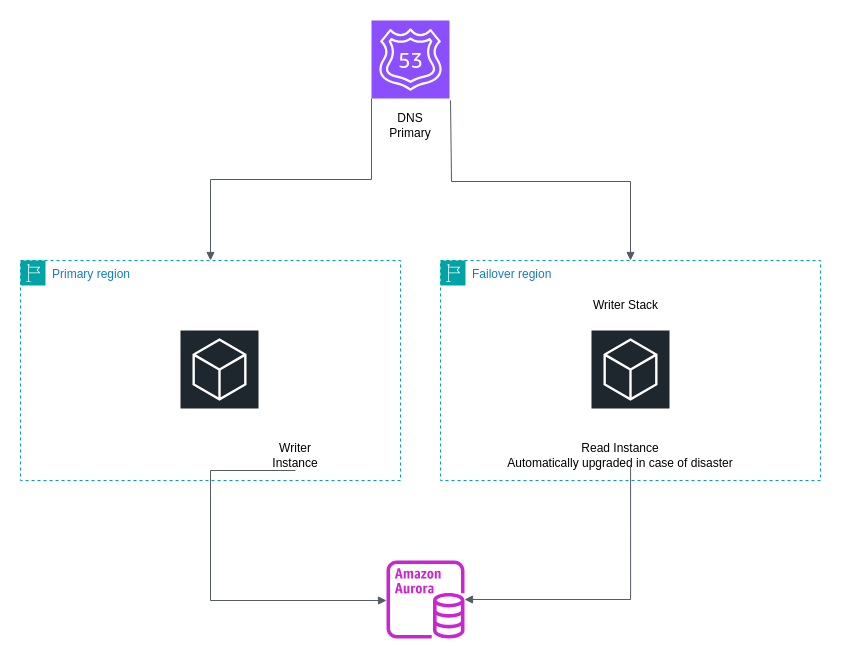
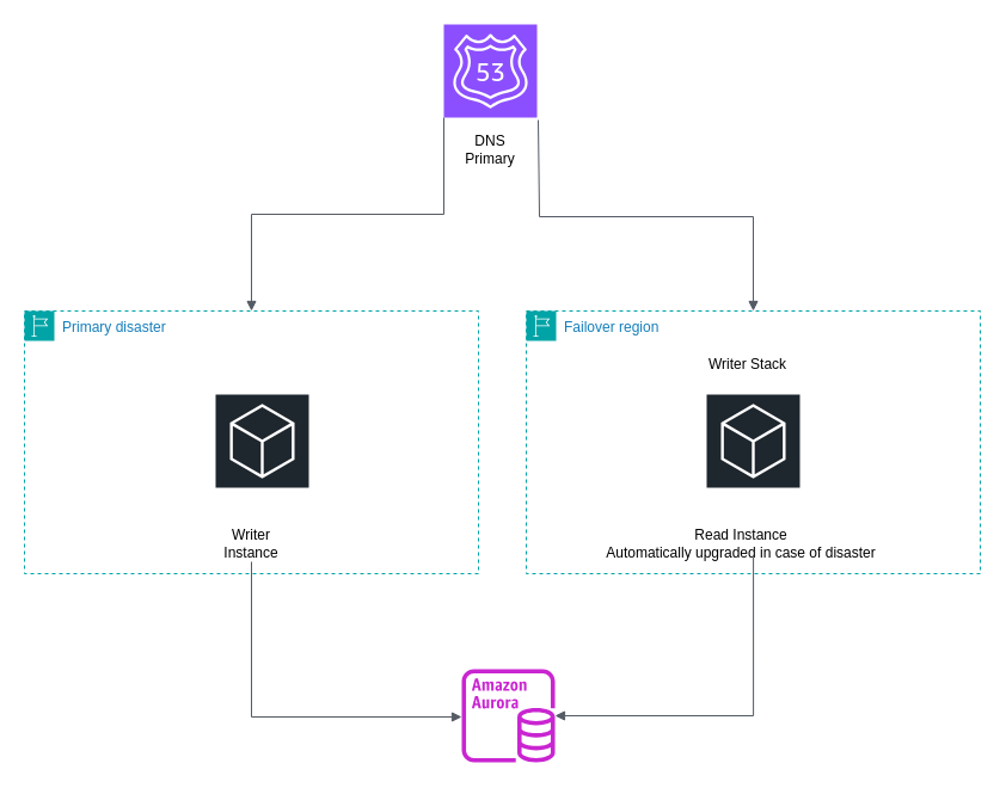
  <mxCell id="0" />
  <mxCell id="1" parent="0" />
  <mxCell id="2" value="" style="sketch=0;outlineConnect=0;fontColor=#232F3E;gradientColor=none;fillColor=#C925D1;strokeColor=none;dashed=0;verticalLabelPosition=bottom;verticalAlign=top;align=center;html=1;fontSize=12;fontStyle=0;aspect=fixed;pointerEvents=1;shape=mxgraph.aws4.aurora_instance;" vertex="1" parent="1"><mxGeometry x="386" y="560" width="78" height="78" as="geometry" /></mxCell>
  <mxCell id="3" value="" style="sketch=0;points=[[0,0,0],[0.25,0,0],[0.5,0,0],[0.75,0,0],[1,0,0],[0,1,0],[0.25,1,0],[0.5,1,0],[0.75,1,0],[1,1,0],[0,0.25,0],[0,0.5,0],[0,0.75,0],[1,0.25,0],[1,0.5,0],[1,0.75,0]];outlineConnect=0;fontColor=#232F3E;fillColor=#8C4FFF;strokeColor=#ffffff;dashed=0;verticalLabelPosition=bottom;verticalAlign=top;align=center;html=1;fontSize=12;fontStyle=0;aspect=fixed;shape=mxgraph.aws4.resourceIcon;resIcon=mxgraph.aws4.route_53;" vertex="1" parent="1"><mxGeometry x="371" y="20" width="78" height="78" as="geometry" /></mxCell>
- <mxCell id="4" value="Primary region" style="points=[[0,0],[0.25,0],[0.5,0],[0.75,0],[1,0],[1,0.25],[1,0.5],[1,0.75],[1,1],[0.75,1],[0.5,1],[0.25,1],[0,1],[0,0.75],[0,0.5],[0,0.25]];outlineConnect=0;gradientColor=none;html=1;whiteSpace=wrap;fontSize=12;fontStyle=0;container=1;pointerEvents=0;collapsible=0;recursiveResize=0;shape=mxgraph.aws4.group;grIcon=mxgraph.aws4.group_region;strokeColor=#00A4A6;fillColor=none;verticalAlign=top;align=left;spacingLeft=30;fontColor=#147EBA;dashed=1;" vertex="1" parent="1"><mxGeometry x="20" y="260" width="380" height="220" as="geometry" /></mxCell>
+ <mxCell id="4" value="Primary disaster" style="points=[[0,0],[0.25,0],[0.5,0],[0.75,0],[1,0],[1,0.25],[1,0.5],[1,0.75],[1,1],[0.75,1],[0.5,1],[0.25,1],[0,1],[0,0.75],[0,0.5],[0,0.25]];outlineConnect=0;gradientColor=none;html=1;whiteSpace=wrap;fontSize=12;fontStyle=0;container=1;pointerEvents=0;collapsible=0;recursiveResize=0;shape=mxgraph.aws4.group;grIcon=mxgraph.aws4.group_region;strokeColor=#00A4A6;fillColor=none;verticalAlign=top;align=left;spacingLeft=30;fontColor=#147EBA;dashed=1;" vertex="1" parent="1"><mxGeometry x="20" y="260" width="380" height="220" as="geometry" /></mxCell>
  <mxCell id="5" value="" style="sketch=0;points=[[0,0,0],[0.25,0,0],[0.5,0,0],[0.75,0,0],[1,0,0],[0,1,0],[0.25,1,0],[0.5,1,0],[0.75,1,0],[1,1,0],[0,0.25,0],[0,0.5,0],[0,0.75,0],[1,0.25,0],[1,0.5,0],[1,0.75,0]];gradientDirection=north;outlineConnect=0;fontColor=#232F3E;gradientColor=none;fillColor=#1E262E;strokeColor=#ffffff;dashed=0;verticalLabelPosition=bottom;verticalAlign=top;align=center;html=1;fontSize=12;fontStyle=0;aspect=fixed;shape=mxgraph.aws4.resourceIcon;resIcon=mxgraph.aws4.general;" vertex="1" parent="4"><mxGeometry x="160" y="70" width="78" height="78" as="geometry" /></mxCell>
- <mxCell id="6" value="Writer Instance" style="text;html=1;align=center;verticalAlign=middle;whiteSpace=wrap;rounded=0;" vertex="1" parent="4"><mxGeometry x="245" y="180" width="60" height="30" as="geometry" /></mxCell>
+ <mxCell id="6" value="Writer Instance" style="text;html=1;align=center;verticalAlign=middle;whiteSpace=wrap;rounded=0;" vertex="1" parent="4"><mxGeometry x="160" y="180" width="60" height="30" as="geometry" /></mxCell>
  <mxCell id="7" value="Failover region" style="points=[[0,0],[0.25,0],[0.5,0],[0.75,0],[1,0],[1,0.25],[1,0.5],[1,0.75],[1,1],[0.75,1],[0.5,1],[0.25,1],[0,1],[0,0.75],[0,0.5],[0,0.25]];outlineConnect=0;gradientColor=none;html=1;whiteSpace=wrap;fontSize=12;fontStyle=0;container=1;pointerEvents=0;collapsible=0;recursiveResize=0;shape=mxgraph.aws4.group;grIcon=mxgraph.aws4.group_region;strokeColor=#00A4A6;fillColor=none;verticalAlign=top;align=left;spacingLeft=30;fontColor=#147EBA;dashed=1;" vertex="1" parent="1"><mxGeometry x="440" y="260" width="380" height="220" as="geometry" /></mxCell>
  <mxCell id="8" value="" style="sketch=0;points=[[0,0,0],[0.25,0,0],[0.5,0,0],[0.75,0,0],[1,0,0],[0,1,0],[0.25,1,0],[0.5,1,0],[0.75,1,0],[1,1,0],[0,0.25,0],[0,0.5,0],[0,0.75,0],[1,0.25,0],[1,0.5,0],[1,0.75,0]];gradientDirection=north;outlineConnect=0;fontColor=#232F3E;gradientColor=none;fillColor=#1E262E;strokeColor=#ffffff;dashed=0;verticalLabelPosition=bottom;verticalAlign=top;align=center;html=1;fontSize=12;fontStyle=0;aspect=fixed;shape=mxgraph.aws4.resourceIcon;resIcon=mxgraph.aws4.general;" vertex="1" parent="7"><mxGeometry x="151" y="70" width="78" height="78" as="geometry" /></mxCell>
  <mxCell id="9" value="Read Instance&lt;div&gt;Automatically upgraded in case of disaster&lt;/div&gt;" style="text;html=1;align=center;verticalAlign=middle;whiteSpace=wrap;rounded=0;" vertex="1" parent="7"><mxGeometry x="60" y="180" width="240" height="30" as="geometry" /></mxCell>
  <mxCell id="10" value="Writer Stack" style="text;html=1;align=center;verticalAlign=middle;whiteSpace=wrap;rounded=0;" vertex="1" parent="7"><mxGeometry x="151" y="30" width="69" height="30" as="geometry" /></mxCell>
  <mxCell id="11" value="" style="edgeStyle=orthogonalEdgeStyle;html=1;endArrow=block;elbow=vertical;startArrow=none;endFill=1;strokeColor=#545B64;rounded=0;exitX=0;exitY=1;exitDx=0;exitDy=0;exitPerimeter=0;entryX=0.5;entryY=0;entryDx=0;entryDy=0;" edge="1" parent="1" source="3" target="4"><mxGeometry width="100" relative="1" as="geometry"><mxPoint x="240" y="140" as="sourcePoint" /><mxPoint x="340" y="140" as="targetPoint" /></mxGeometry></mxCell>
  <mxCell id="12" value="" style="edgeStyle=orthogonalEdgeStyle;html=1;endArrow=none;elbow=vertical;startArrow=block;startFill=1;strokeColor=#545B64;rounded=0;exitX=0.5;exitY=0;exitDx=0;exitDy=0;" edge="1" parent="1" source="7"><mxGeometry width="100" relative="1" as="geometry"><mxPoint x="560" y="140" as="sourcePoint" /><mxPoint x="450" y="100" as="targetPoint" /><Array as="points"><mxPoint x="630" y="181" /><mxPoint x="451" y="181" /></Array></mxGeometry></mxCell>
  <mxCell id="13" value="" style="edgeStyle=orthogonalEdgeStyle;html=1;endArrow=block;elbow=vertical;startArrow=none;endFill=1;strokeColor=#545B64;rounded=0;exitX=0.5;exitY=1;exitDx=0;exitDy=0;" edge="1" parent="1" source="6" target="2"><mxGeometry width="100" relative="1" as="geometry"><mxPoint x="150" y="540" as="sourcePoint" /><mxPoint x="250" y="540" as="targetPoint" /><Array as="points"><mxPoint x="210" y="600" /></Array></mxGeometry></mxCell>
  <mxCell id="14" value="" style="edgeStyle=orthogonalEdgeStyle;html=1;endArrow=block;elbow=vertical;startArrow=none;endFill=1;strokeColor=#545B64;rounded=0;exitX=0.542;exitY=0.867;exitDx=0;exitDy=0;exitPerimeter=0;" edge="1" parent="1" source="9" target="2"><mxGeometry width="100" relative="1" as="geometry"><mxPoint x="540" y="500" as="sourcePoint" /><mxPoint x="640" y="500" as="targetPoint" /><Array as="points"><mxPoint x="630" y="599" /></Array></mxGeometry></mxCell>
  <mxCell id="15" value="DNS Primary" style="text;html=1;align=center;verticalAlign=middle;whiteSpace=wrap;rounded=0;" vertex="1" parent="1"><mxGeometry x="380" y="110" width="60" height="30" as="geometry" /></mxCell>
